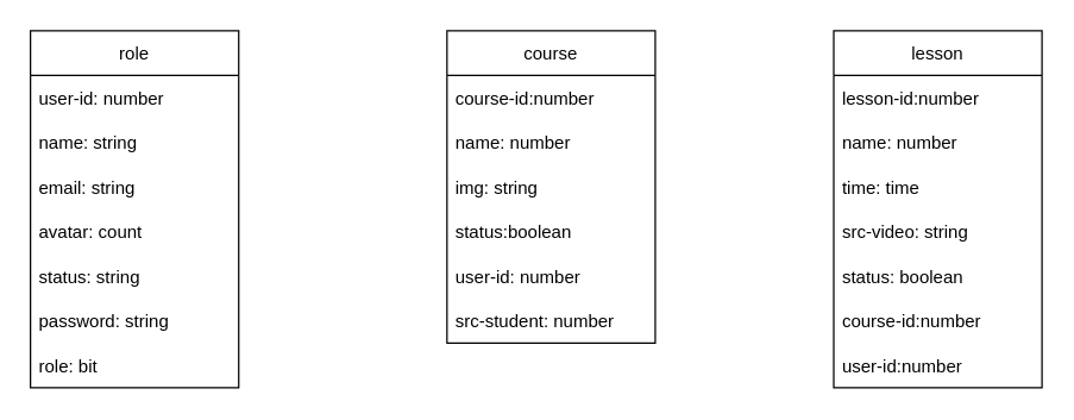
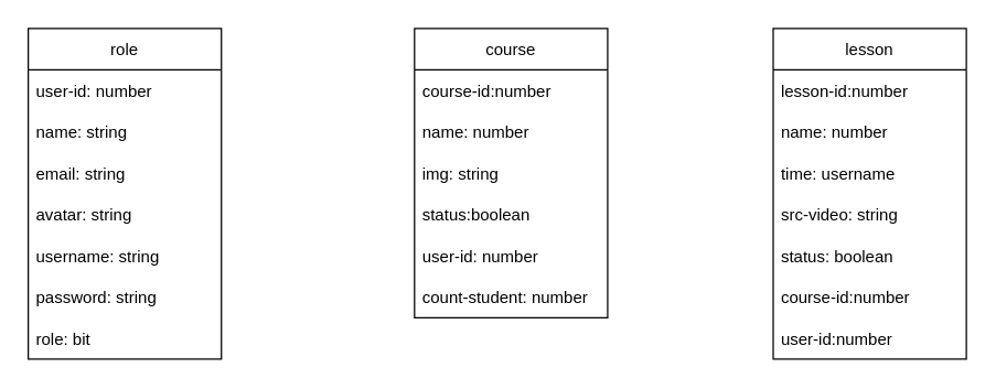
  <mxCell id="0" />
  <mxCell id="1" parent="0" />
  <mxCell id="2" value="role" style="swimlane;fontStyle=0;childLayout=stackLayout;horizontal=1;startSize=30;horizontalStack=0;resizeParent=1;resizeParentMax=0;resizeLast=0;collapsible=1;marginBottom=0;" parent="1" vertex="1"><mxGeometry x="20" y="20" width="140" height="240" as="geometry" /></mxCell>
  <mxCell id="3" value="user-id: number" style="text;strokeColor=none;fillColor=none;align=left;verticalAlign=middle;spacingLeft=4;spacingRight=4;overflow=hidden;points=[[0,0.5],[1,0.5]];portConstraint=eastwest;rotatable=0;" parent="2" vertex="1"><mxGeometry y="30" width="140" height="30" as="geometry" /></mxCell>
  <mxCell id="4" value="name: string" style="text;strokeColor=none;fillColor=none;align=left;verticalAlign=middle;spacingLeft=4;spacingRight=4;overflow=hidden;points=[[0,0.5],[1,0.5]];portConstraint=eastwest;rotatable=0;" parent="2" vertex="1"><mxGeometry y="60" width="140" height="30" as="geometry" /></mxCell>
  <mxCell id="5" value="email: string" style="text;strokeColor=none;fillColor=none;align=left;verticalAlign=middle;spacingLeft=4;spacingRight=4;overflow=hidden;points=[[0,0.5],[1,0.5]];portConstraint=eastwest;rotatable=0;" parent="2" vertex="1"><mxGeometry y="90" width="140" height="30" as="geometry" /></mxCell>
- <mxCell id="6" value="avatar: count" style="text;strokeColor=none;fillColor=none;align=left;verticalAlign=middle;spacingLeft=4;spacingRight=4;overflow=hidden;points=[[0,0.5],[1,0.5]];portConstraint=eastwest;rotatable=0;" parent="2" vertex="1"><mxGeometry y="120" width="140" height="30" as="geometry" /></mxCell>
- <mxCell id="7" value="status: string" style="text;strokeColor=none;fillColor=none;align=left;verticalAlign=middle;spacingLeft=4;spacingRight=4;overflow=hidden;points=[[0,0.5],[1,0.5]];portConstraint=eastwest;rotatable=0;" parent="2" vertex="1"><mxGeometry y="150" width="140" height="30" as="geometry" /></mxCell>
+ <mxCell id="6" value="avatar: string" style="text;strokeColor=none;fillColor=none;align=left;verticalAlign=middle;spacingLeft=4;spacingRight=4;overflow=hidden;points=[[0,0.5],[1,0.5]];portConstraint=eastwest;rotatable=0;" parent="2" vertex="1"><mxGeometry y="120" width="140" height="30" as="geometry" /></mxCell>
+ <mxCell id="7" value="username: string" style="text;strokeColor=none;fillColor=none;align=left;verticalAlign=middle;spacingLeft=4;spacingRight=4;overflow=hidden;points=[[0,0.5],[1,0.5]];portConstraint=eastwest;rotatable=0;" parent="2" vertex="1"><mxGeometry y="150" width="140" height="30" as="geometry" /></mxCell>
  <mxCell id="8" value="password: string" style="text;strokeColor=none;fillColor=none;align=left;verticalAlign=middle;spacingLeft=4;spacingRight=4;overflow=hidden;points=[[0,0.5],[1,0.5]];portConstraint=eastwest;rotatable=0;" parent="2" vertex="1"><mxGeometry y="180" width="140" height="30" as="geometry" /></mxCell>
  <mxCell id="9" value="role: bit" style="text;strokeColor=none;fillColor=none;align=left;verticalAlign=middle;spacingLeft=4;spacingRight=4;overflow=hidden;points=[[0,0.5],[1,0.5]];portConstraint=eastwest;rotatable=0;" parent="2" vertex="1"><mxGeometry y="210" width="140" height="30" as="geometry" /></mxCell>
  <mxCell id="10" value="course" style="swimlane;fontStyle=0;childLayout=stackLayout;horizontal=1;startSize=30;horizontalStack=0;resizeParent=1;resizeParentMax=0;resizeLast=0;collapsible=1;marginBottom=0;" parent="1" vertex="1"><mxGeometry x="300" y="20" width="140" height="210" as="geometry" /></mxCell>
  <mxCell id="11" value="course-id:number" style="text;strokeColor=none;fillColor=none;align=left;verticalAlign=middle;spacingLeft=4;spacingRight=4;overflow=hidden;points=[[0,0.5],[1,0.5]];portConstraint=eastwest;rotatable=0;" parent="10" vertex="1"><mxGeometry y="30" width="140" height="30" as="geometry" /></mxCell>
  <mxCell id="12" value="name: number" style="text;strokeColor=none;fillColor=none;align=left;verticalAlign=middle;spacingLeft=4;spacingRight=4;overflow=hidden;points=[[0,0.5],[1,0.5]];portConstraint=eastwest;rotatable=0;" parent="10" vertex="1"><mxGeometry y="60" width="140" height="30" as="geometry" /></mxCell>
  <mxCell id="13" value="img: string" style="text;strokeColor=none;fillColor=none;align=left;verticalAlign=middle;spacingLeft=4;spacingRight=4;overflow=hidden;points=[[0,0.5],[1,0.5]];portConstraint=eastwest;rotatable=0;" parent="10" vertex="1"><mxGeometry y="90" width="140" height="30" as="geometry" /></mxCell>
  <mxCell id="14" value="status:boolean" style="text;strokeColor=none;fillColor=none;align=left;verticalAlign=middle;spacingLeft=4;spacingRight=4;overflow=hidden;points=[[0,0.5],[1,0.5]];portConstraint=eastwest;rotatable=0;" parent="10" vertex="1"><mxGeometry y="120" width="140" height="30" as="geometry" /></mxCell>
  <mxCell id="15" value="user-id: number" style="text;strokeColor=none;fillColor=none;align=left;verticalAlign=middle;spacingLeft=4;spacingRight=4;overflow=hidden;points=[[0,0.5],[1,0.5]];portConstraint=eastwest;rotatable=0;" parent="10" vertex="1"><mxGeometry y="150" width="140" height="30" as="geometry" /></mxCell>
- <mxCell id="16" value="src-student: number" style="text;strokeColor=none;fillColor=none;align=left;verticalAlign=middle;spacingLeft=4;spacingRight=4;overflow=hidden;points=[[0,0.5],[1,0.5]];portConstraint=eastwest;rotatable=0;" parent="10" vertex="1"><mxGeometry y="180" width="140" height="30" as="geometry" /></mxCell>
+ <mxCell id="16" value="count-student: number" style="text;strokeColor=none;fillColor=none;align=left;verticalAlign=middle;spacingLeft=4;spacingRight=4;overflow=hidden;points=[[0,0.5],[1,0.5]];portConstraint=eastwest;rotatable=0;" parent="10" vertex="1"><mxGeometry y="180" width="140" height="30" as="geometry" /></mxCell>
  <mxCell id="17" value="lesson" style="swimlane;fontStyle=0;childLayout=stackLayout;horizontal=1;startSize=30;horizontalStack=0;resizeParent=1;resizeParentMax=0;resizeLast=0;collapsible=1;marginBottom=0;" parent="1" vertex="1"><mxGeometry x="560" y="20" width="140" height="240" as="geometry" /></mxCell>
  <mxCell id="18" value="lesson-id:number" style="text;strokeColor=none;fillColor=none;align=left;verticalAlign=middle;spacingLeft=4;spacingRight=4;overflow=hidden;points=[[0,0.5],[1,0.5]];portConstraint=eastwest;rotatable=0;" parent="17" vertex="1"><mxGeometry y="30" width="140" height="30" as="geometry" /></mxCell>
  <mxCell id="19" value="name: number" style="text;strokeColor=none;fillColor=none;align=left;verticalAlign=middle;spacingLeft=4;spacingRight=4;overflow=hidden;points=[[0,0.5],[1,0.5]];portConstraint=eastwest;rotatable=0;" parent="17" vertex="1"><mxGeometry y="60" width="140" height="30" as="geometry" /></mxCell>
- <mxCell id="20" value="time: time" style="text;strokeColor=none;fillColor=none;align=left;verticalAlign=middle;spacingLeft=4;spacingRight=4;overflow=hidden;points=[[0,0.5],[1,0.5]];portConstraint=eastwest;rotatable=0;" parent="17" vertex="1"><mxGeometry y="90" width="140" height="30" as="geometry" /></mxCell>
+ <mxCell id="20" value="time: username" style="text;strokeColor=none;fillColor=none;align=left;verticalAlign=middle;spacingLeft=4;spacingRight=4;overflow=hidden;points=[[0,0.5],[1,0.5]];portConstraint=eastwest;rotatable=0;" parent="17" vertex="1"><mxGeometry y="90" width="140" height="30" as="geometry" /></mxCell>
  <mxCell id="21" value="src-video: string" style="text;strokeColor=none;fillColor=none;align=left;verticalAlign=middle;spacingLeft=4;spacingRight=4;overflow=hidden;points=[[0,0.5],[1,0.5]];portConstraint=eastwest;rotatable=0;" parent="17" vertex="1"><mxGeometry y="120" width="140" height="30" as="geometry" /></mxCell>
  <mxCell id="22" value="status: boolean" style="text;strokeColor=none;fillColor=none;align=left;verticalAlign=middle;spacingLeft=4;spacingRight=4;overflow=hidden;points=[[0,0.5],[1,0.5]];portConstraint=eastwest;rotatable=0;" parent="17" vertex="1"><mxGeometry y="150" width="140" height="30" as="geometry" /></mxCell>
  <mxCell id="23" value="course-id:number" style="text;strokeColor=none;fillColor=none;align=left;verticalAlign=middle;spacingLeft=4;spacingRight=4;overflow=hidden;points=[[0,0.5],[1,0.5]];portConstraint=eastwest;rotatable=0;" parent="17" vertex="1"><mxGeometry y="180" width="140" height="30" as="geometry" /></mxCell>
  <mxCell id="24" value="user-id:number" style="text;strokeColor=none;fillColor=none;align=left;verticalAlign=middle;spacingLeft=4;spacingRight=4;overflow=hidden;points=[[0,0.5],[1,0.5]];portConstraint=eastwest;rotatable=0;" parent="17" vertex="1"><mxGeometry y="210" width="140" height="30" as="geometry" /></mxCell>
